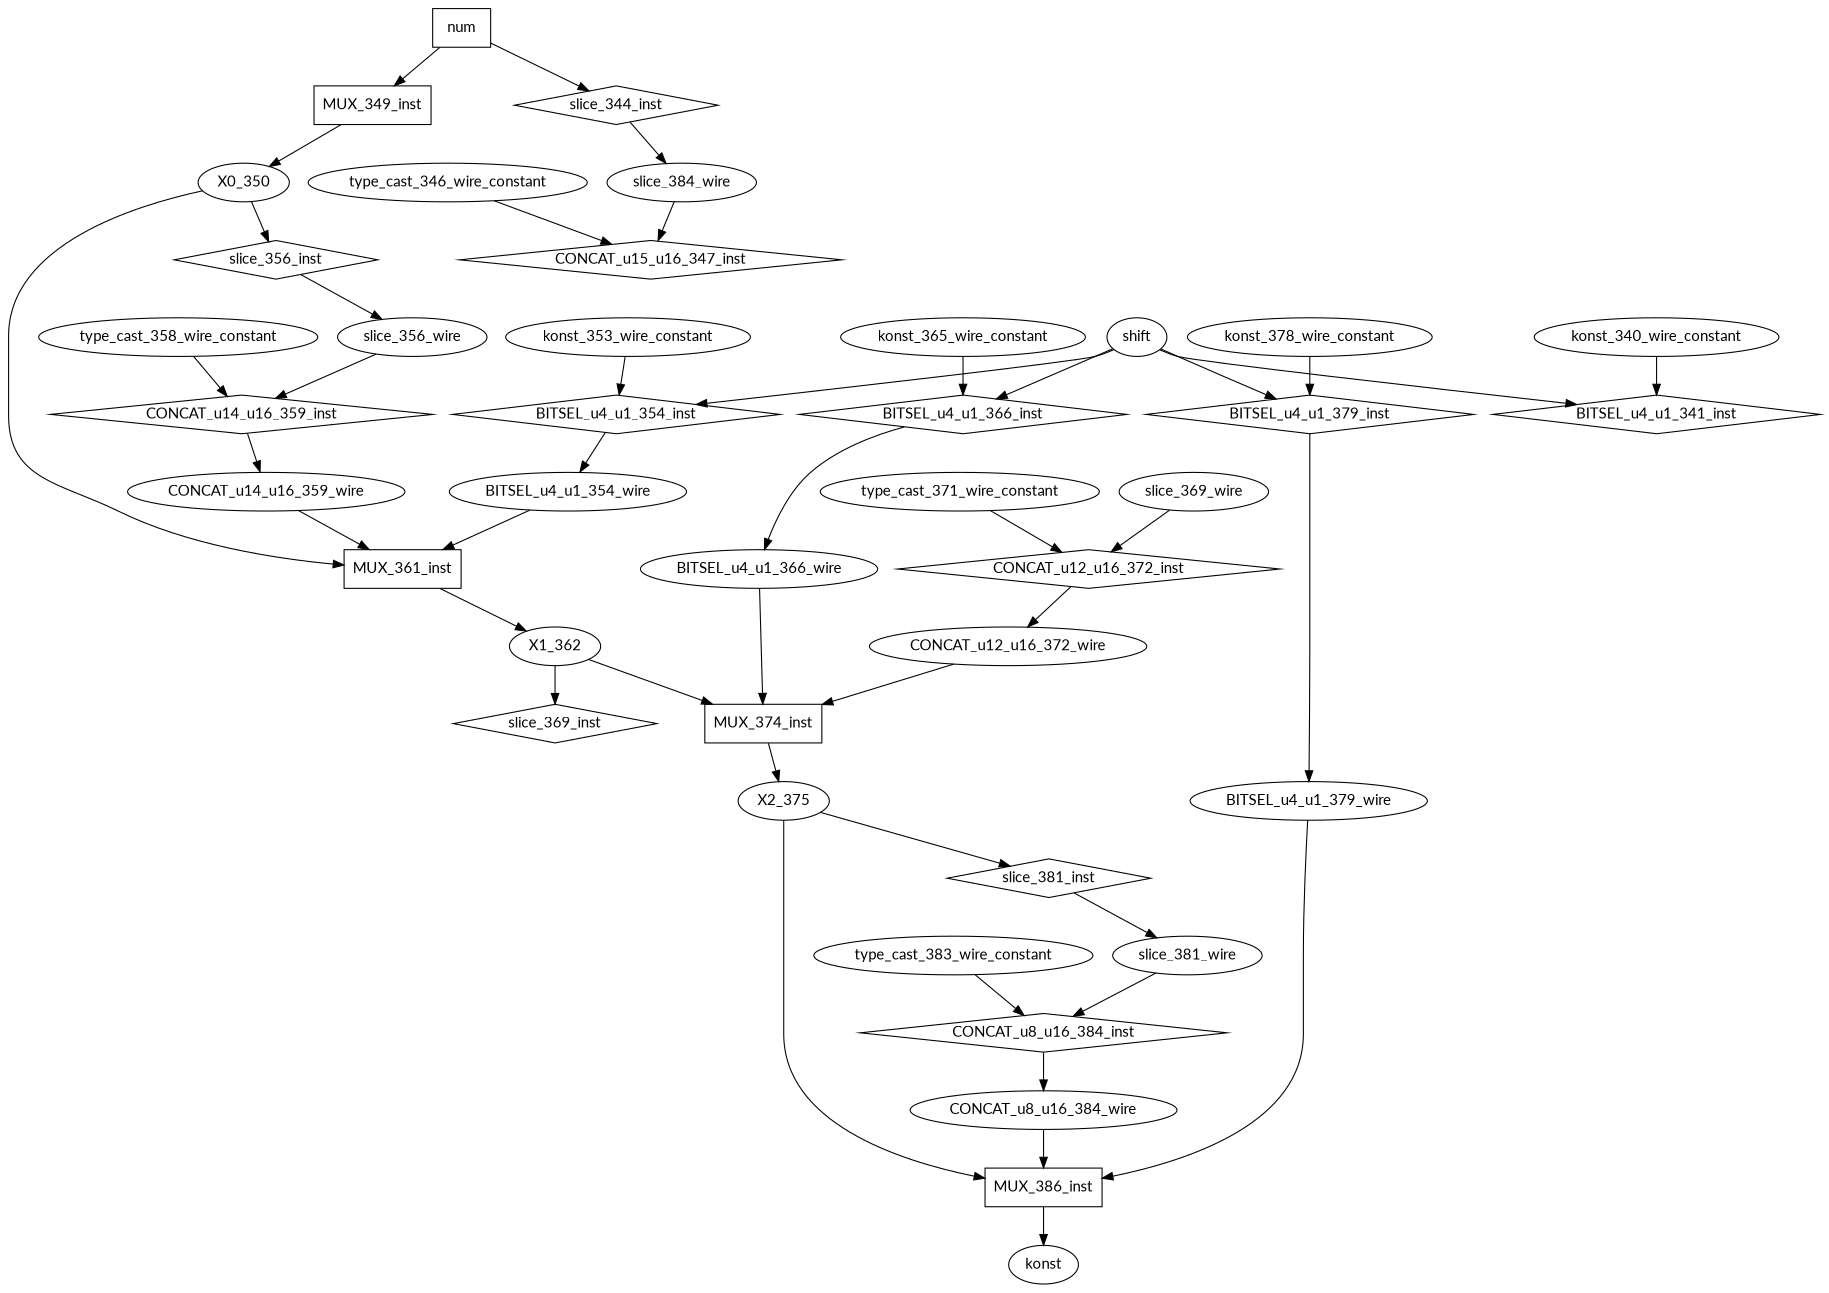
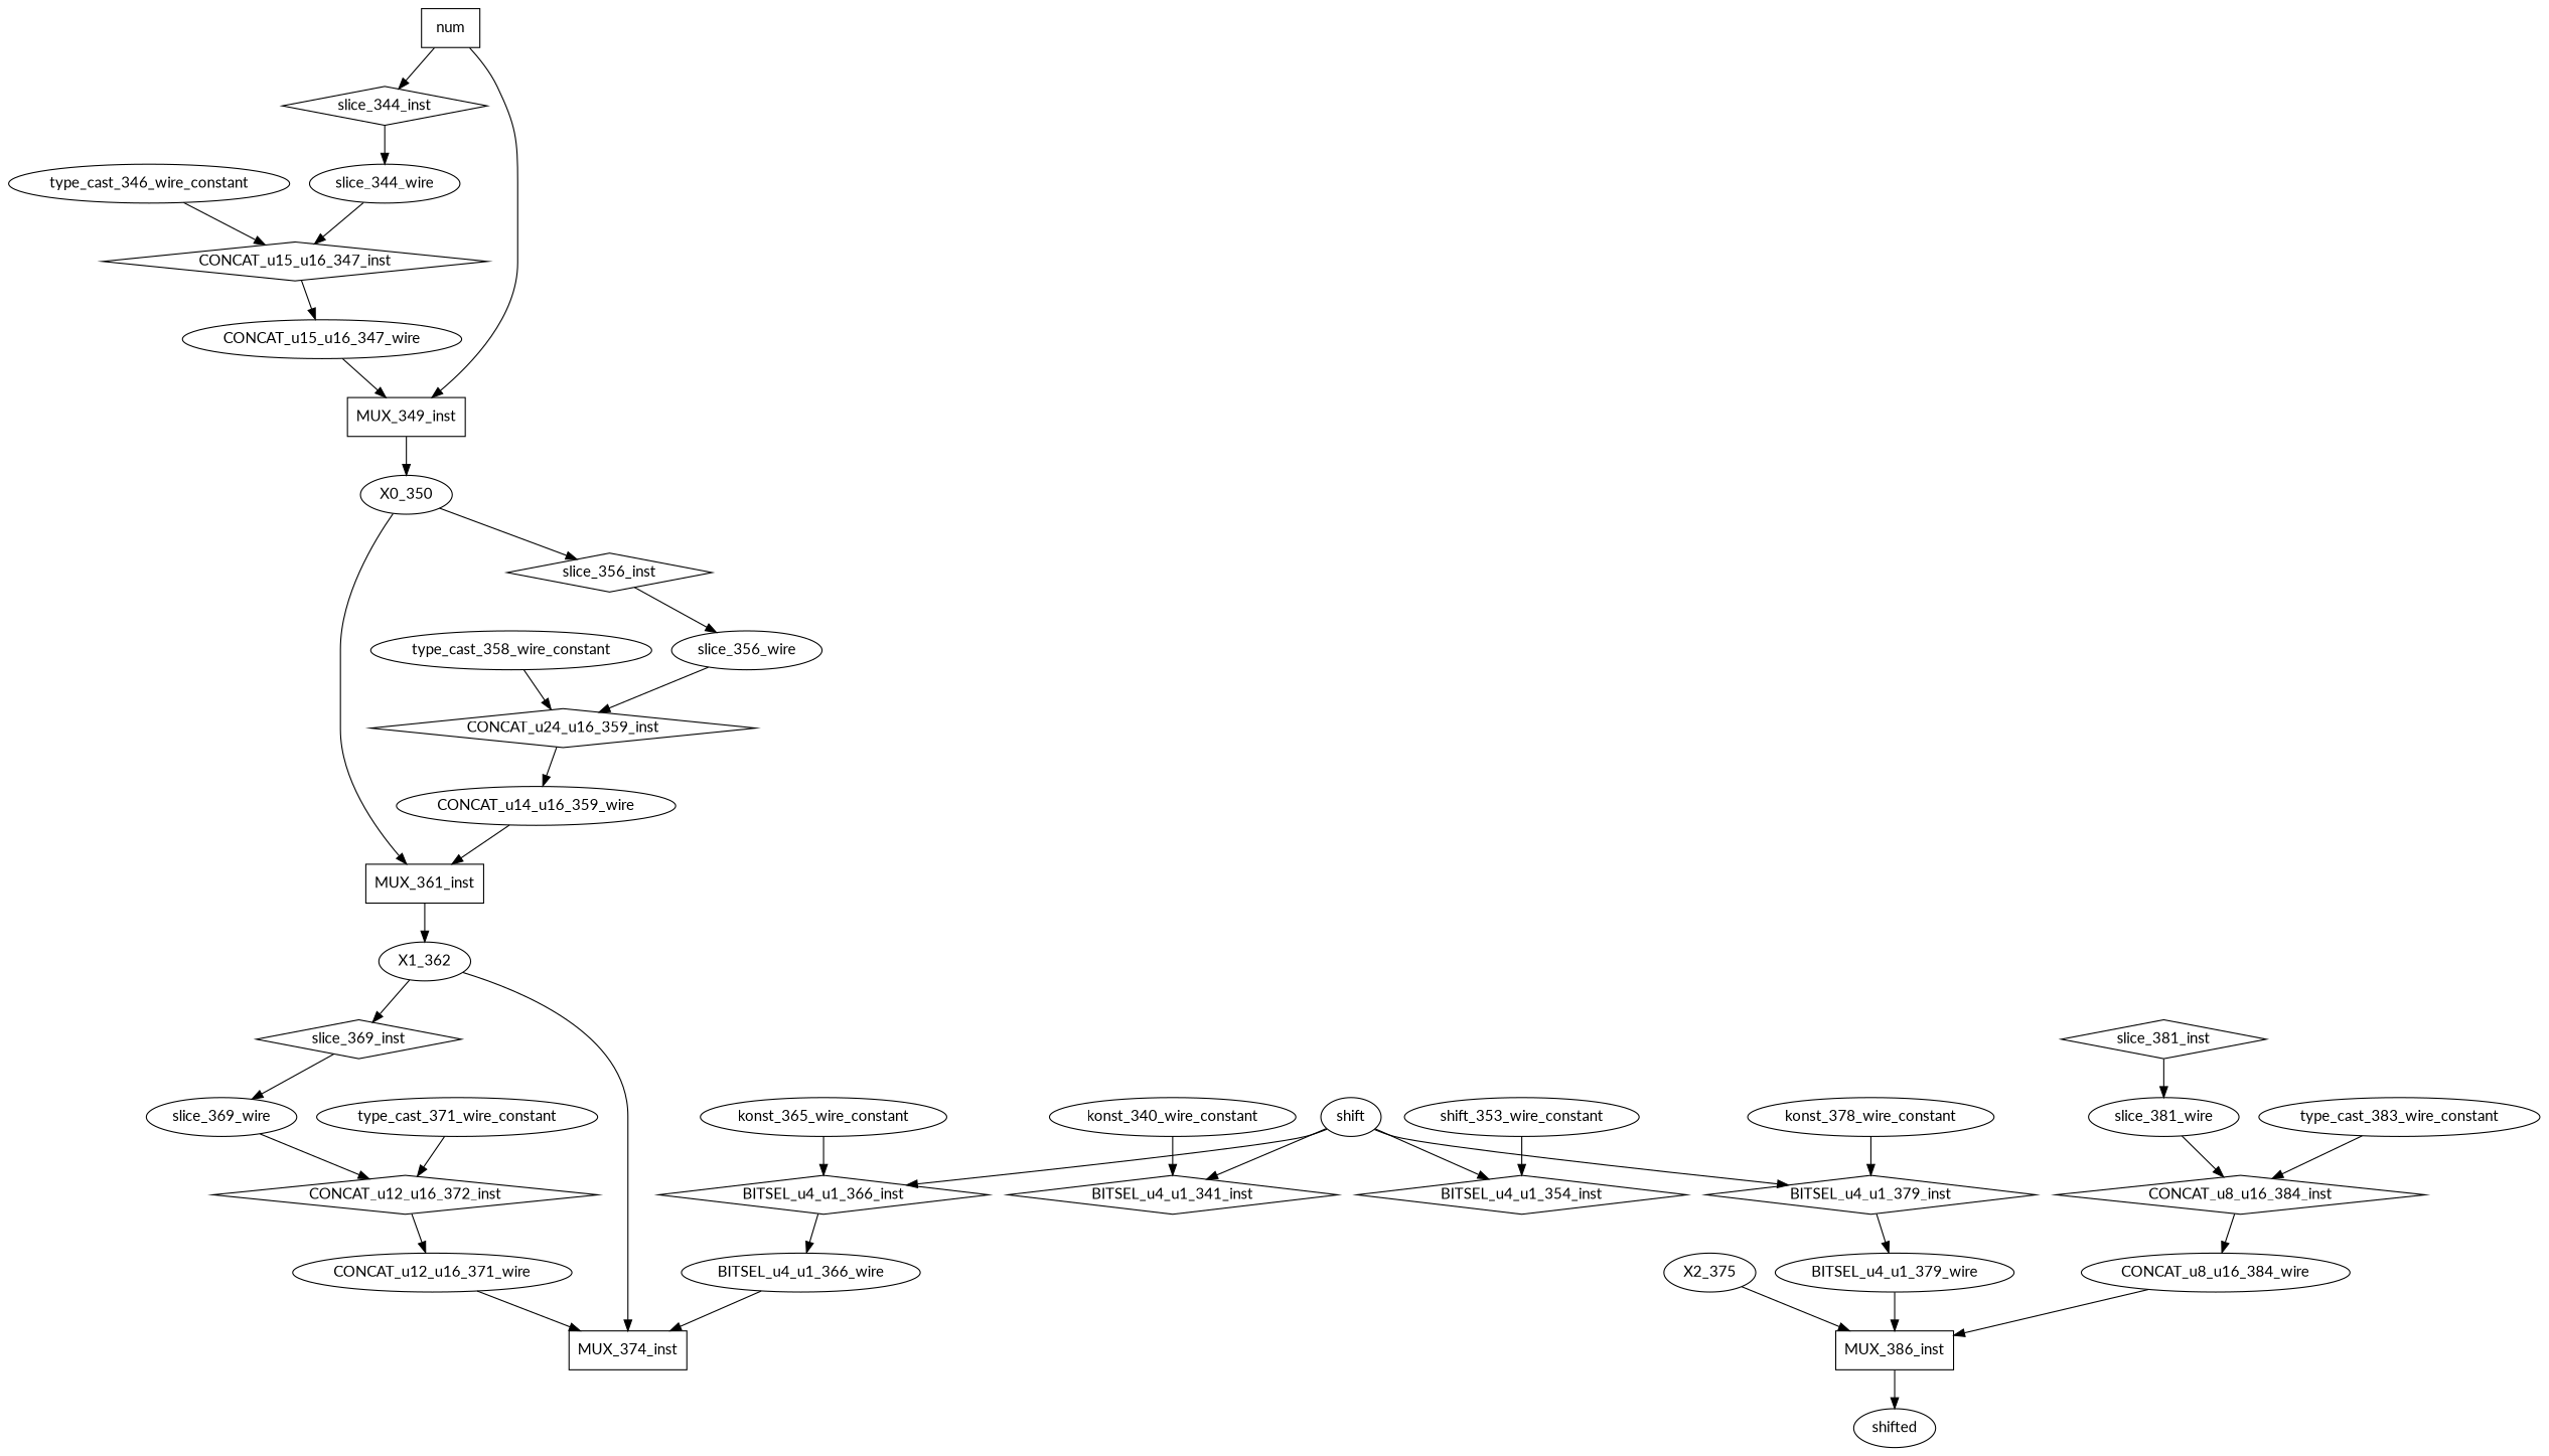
  digraph {
    fontname=Lato
    node [fontname=Lato shape=ellipse]
    edge [fontname=Lato]
    MUX_349_inst [shape=rectangle]
    X0_350
    MUX_361_inst [shape=rectangle]
-   BITSEL_u4_u1_354_wire
    X1_362
    MUX_374_inst [shape=rectangle]
    BITSEL_u4_u1_366_wire
    X2_375
    MUX_386_inst [shape=rectangle]
    BITSEL_u4_u1_379_wire
-   shifted [label=konst shape=""]
-   CONCAT_u12_u16_372_wire
+   shifted [shape=""]
+   CONCAT_u12_u16_372_wire [label=CONCAT_u12_u16_371_wire]
    CONCAT_u14_u16_359_wire
+   CONCAT_u15_u16_347_wire
    CONCAT_u8_u16_384_wire
    slice_356_inst [shape=diamond]
    slice_356_wire
    slice_369_inst [shape=diamond]
    slice_369_wire
    slice_381_inst [shape=diamond]
    slice_381_wire
    BITSEL_u4_u1_341_inst [shape=diamond]
    konst_340_wire_constant
    BITSEL_u4_u1_354_inst [shape=diamond]
-   konst_353_wire_constant
+   konst_353_wire_constant [label=shift_353_wire_constant]
    BITSEL_u4_u1_366_inst [shape=diamond]
    konst_365_wire_constant
    BITSEL_u4_u1_379_inst [shape=diamond]
    konst_378_wire_constant
    CONCAT_u15_u16_347_inst [shape=diamond]
-   slice_344_wire [label=slice_384_wire]
-   CONCAT_u14_u16_359_inst [shape=diamond]
+   slice_344_wire
+   CONCAT_u14_u16_359_inst [shape=diamond label=CONCAT_u24_u16_359_inst]
    CONCAT_u12_u16_372_inst [shape=diamond]
    CONCAT_u8_u16_384_inst [shape=diamond]
    type_cast_346_wire_constant
    type_cast_358_wire_constant
    type_cast_371_wire_constant
    type_cast_383_wire_constant
    shift [shape=""]
    num [shape=box]
    slice_344_inst [shape=diamond]
    MUX_349_inst -> X0_350
    X0_350 -> MUX_361_inst
    X0_350 -> slice_356_inst
    MUX_361_inst -> X1_362
-   BITSEL_u4_u1_354_wire -> MUX_361_inst
    X1_362 -> MUX_374_inst
    X1_362 -> slice_369_inst
-   MUX_374_inst -> X2_375
    BITSEL_u4_u1_366_wire -> MUX_374_inst
    X2_375 -> MUX_386_inst
-   X2_375 -> slice_381_inst
    MUX_386_inst -> shifted
    BITSEL_u4_u1_379_wire -> MUX_386_inst
    CONCAT_u12_u16_372_wire -> MUX_374_inst
    CONCAT_u14_u16_359_wire -> MUX_361_inst
+   CONCAT_u15_u16_347_wire -> MUX_349_inst
    CONCAT_u8_u16_384_wire -> MUX_386_inst
    slice_356_inst -> slice_356_wire
    slice_356_wire -> CONCAT_u14_u16_359_inst
+   slice_369_inst -> slice_369_wire
    slice_369_wire -> CONCAT_u12_u16_372_inst
    slice_381_inst -> slice_381_wire
    slice_381_wire -> CONCAT_u8_u16_384_inst
    konst_340_wire_constant -> BITSEL_u4_u1_341_inst
-   BITSEL_u4_u1_354_inst -> BITSEL_u4_u1_354_wire
    konst_353_wire_constant -> BITSEL_u4_u1_354_inst
    BITSEL_u4_u1_366_inst -> BITSEL_u4_u1_366_wire
    konst_365_wire_constant -> BITSEL_u4_u1_366_inst
    BITSEL_u4_u1_379_inst -> BITSEL_u4_u1_379_wire
    konst_378_wire_constant -> BITSEL_u4_u1_379_inst
+   CONCAT_u15_u16_347_inst -> CONCAT_u15_u16_347_wire
    slice_344_wire -> CONCAT_u15_u16_347_inst
    CONCAT_u14_u16_359_inst -> CONCAT_u14_u16_359_wire
    CONCAT_u12_u16_372_inst -> CONCAT_u12_u16_372_wire
    CONCAT_u8_u16_384_inst -> CONCAT_u8_u16_384_wire
    type_cast_346_wire_constant -> CONCAT_u15_u16_347_inst
    type_cast_358_wire_constant -> CONCAT_u14_u16_359_inst
    type_cast_371_wire_constant -> CONCAT_u12_u16_372_inst
    type_cast_383_wire_constant -> CONCAT_u8_u16_384_inst
    shift -> BITSEL_u4_u1_341_inst
    shift -> BITSEL_u4_u1_354_inst
    shift -> BITSEL_u4_u1_366_inst
    shift -> BITSEL_u4_u1_379_inst
    num -> MUX_349_inst
    num -> slice_344_inst
    slice_344_inst -> slice_344_wire
  }
